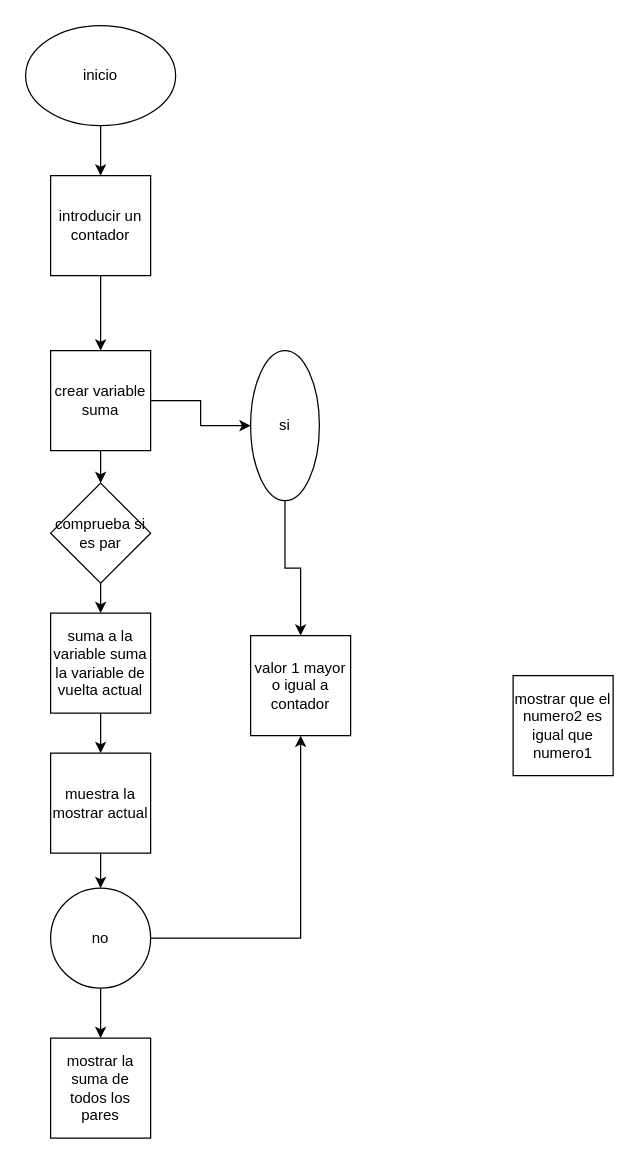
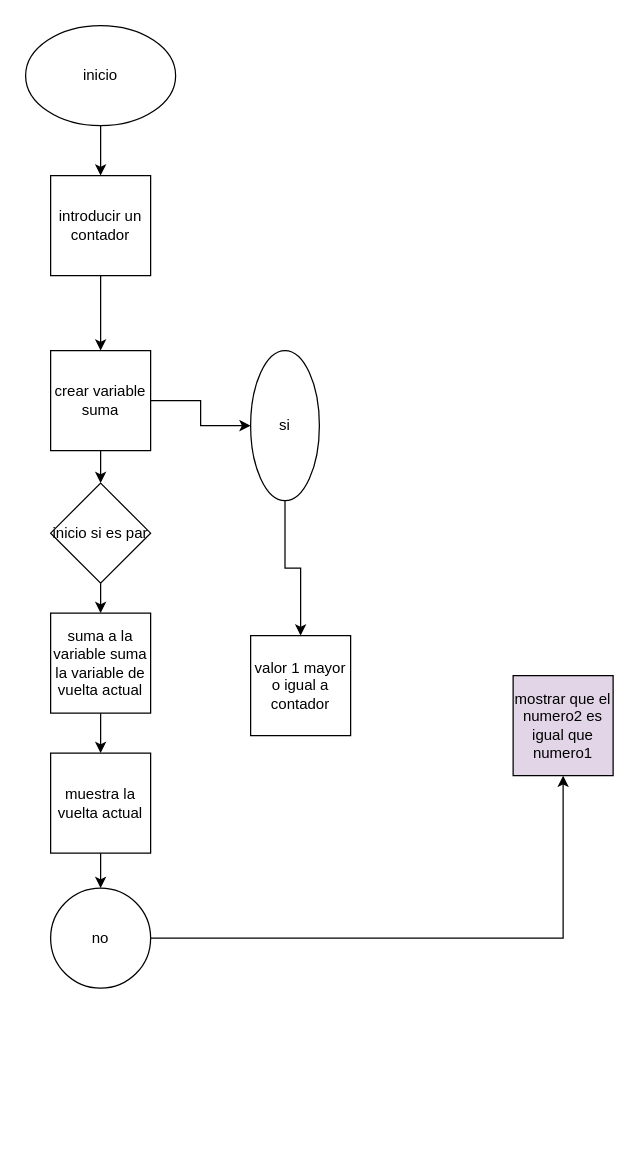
  <mxCell id="0" />
  <mxCell id="1" parent="0" />
  <mxCell id="2" style="edgeStyle=orthogonalEdgeStyle;rounded=0;orthogonalLoop=1;jettySize=auto;html=1;entryX=0.5;entryY=0;entryDx=0;entryDy=0;" edge="1" parent="1" source="3" target="5"><mxGeometry relative="1" as="geometry" /></mxCell>
  <mxCell id="3" value="inicio" style="ellipse;whiteSpace=wrap;html=1;" vertex="1" parent="1"><mxGeometry x="20" y="20" width="120" height="80" as="geometry" /></mxCell>
  <mxCell id="4" style="edgeStyle=orthogonalEdgeStyle;rounded=0;orthogonalLoop=1;jettySize=auto;html=1;" edge="1" parent="1" source="5"><mxGeometry relative="1" as="geometry"><mxPoint x="80" y="280" as="targetPoint" /><Array as="points"><mxPoint x="80" y="250" /><mxPoint x="80" y="250" /></Array></mxGeometry></mxCell>
  <mxCell id="5" value="introducir un contador" style="whiteSpace=wrap;html=1;aspect=fixed;" vertex="1" parent="1"><mxGeometry x="40" y="140" width="80" height="80" as="geometry" /></mxCell>
- <mxCell id="6" value="mostrar que el numero2 es igual que numero1" style="whiteSpace=wrap;html=1;aspect=fixed;" vertex="1" parent="1"><mxGeometry x="410" y="540" width="80" height="80" as="geometry" /></mxCell>
+ <mxCell id="6" value="mostrar que el numero2 es igual que numero1" style="whiteSpace=wrap;html=1;aspect=fixed;fillColor=#e1d5e7;" vertex="1" parent="1"><mxGeometry x="410" y="540" width="80" height="80" as="geometry" /></mxCell>
  <mxCell id="7" style="edgeStyle=orthogonalEdgeStyle;rounded=0;orthogonalLoop=1;jettySize=auto;html=1;" edge="1" parent="1" source="8" target="12"><mxGeometry relative="1" as="geometry" /></mxCell>
  <mxCell id="8" value="si" style="ellipse;whiteSpace=wrap;html=1;aspect=fixed;" vertex="1" parent="1"><mxGeometry x="200" y="280" width="55" height="120" as="geometry" /></mxCell>
- <mxCell id="9" style="edgeStyle=orthogonalEdgeStyle;rounded=0;orthogonalLoop=1;jettySize=auto;html=1;entryX=0.5;entryY=1;entryDx=0;entryDy=0;" edge="1" parent="1" source="11" target="12"><mxGeometry relative="1" as="geometry" /></mxCell>
- <mxCell id="10" style="edgeStyle=orthogonalEdgeStyle;rounded=0;orthogonalLoop=1;jettySize=auto;html=1;" edge="1" parent="1" source="11" target="22"><mxGeometry relative="1" as="geometry" /></mxCell>
+ <mxCell id="9" style="edgeStyle=orthogonalEdgeStyle;rounded=0;orthogonalLoop=1;jettySize=auto;html=1;" edge="1" parent="1" source="11" target="6"><mxGeometry relative="1" as="geometry" /></mxCell>
  <mxCell id="11" value="no" style="ellipse;whiteSpace=wrap;html=1;aspect=fixed;" vertex="1" parent="1"><mxGeometry x="40" y="710" width="80" height="80" as="geometry" /></mxCell>
  <mxCell id="12" value="valor 1 mayor o igual a contador" style="whiteSpace=wrap;html=1;aspect=fixed;" vertex="1" parent="1"><mxGeometry x="200" y="508" width="80" height="80" as="geometry" /></mxCell>
  <mxCell id="13" style="edgeStyle=orthogonalEdgeStyle;rounded=0;orthogonalLoop=1;jettySize=auto;html=1;" edge="1" parent="1" source="15" target="17"><mxGeometry relative="1" as="geometry" /></mxCell>
  <mxCell id="14" style="edgeStyle=orthogonalEdgeStyle;rounded=0;orthogonalLoop=1;jettySize=auto;html=1;entryX=0;entryY=0.5;entryDx=0;entryDy=0;" edge="1" parent="1" source="15" target="8"><mxGeometry relative="1" as="geometry" /></mxCell>
  <mxCell id="15" value="crear variable suma" style="whiteSpace=wrap;html=1;aspect=fixed;" vertex="1" parent="1"><mxGeometry x="40" y="280" width="80" height="80" as="geometry" /></mxCell>
  <mxCell id="16" style="edgeStyle=orthogonalEdgeStyle;rounded=0;orthogonalLoop=1;jettySize=auto;html=1;" edge="1" parent="1" source="17" target="19"><mxGeometry relative="1" as="geometry" /></mxCell>
- <mxCell id="17" value="comprueba si es par" style="rhombus;whiteSpace=wrap;html=1;" vertex="1" parent="1"><mxGeometry x="40" y="386" width="80" height="80" as="geometry" /></mxCell>
+ <mxCell id="17" value="inicio si es par" style="rhombus;whiteSpace=wrap;html=1;" vertex="1" parent="1"><mxGeometry x="40" y="386" width="80" height="80" as="geometry" /></mxCell>
  <mxCell id="18" style="edgeStyle=orthogonalEdgeStyle;rounded=0;orthogonalLoop=1;jettySize=auto;html=1;" edge="1" parent="1" source="19" target="21"><mxGeometry relative="1" as="geometry" /></mxCell>
  <mxCell id="19" value="suma a la variable suma la variable de vuelta actual" style="whiteSpace=wrap;html=1;aspect=fixed;" vertex="1" parent="1"><mxGeometry x="40" y="490" width="80" height="80" as="geometry" /></mxCell>
  <mxCell id="20" style="edgeStyle=orthogonalEdgeStyle;rounded=0;orthogonalLoop=1;jettySize=auto;html=1;entryX=0.5;entryY=0;entryDx=0;entryDy=0;" edge="1" parent="1" source="21" target="11"><mxGeometry relative="1" as="geometry" /></mxCell>
- <mxCell id="21" value="muestra la mostrar actual" style="whiteSpace=wrap;html=1;aspect=fixed;" vertex="1" parent="1"><mxGeometry x="40" y="602" width="80" height="80" as="geometry" /></mxCell>
- <mxCell id="22" value="mostrar la suma de todos los pares" style="whiteSpace=wrap;html=1;aspect=fixed;" vertex="1" parent="1"><mxGeometry x="40" y="830" width="80" height="80" as="geometry" /></mxCell>
+ <mxCell id="21" value="muestra la vuelta actual" style="whiteSpace=wrap;html=1;aspect=fixed;" vertex="1" parent="1"><mxGeometry x="40" y="602" width="80" height="80" as="geometry" /></mxCell>
